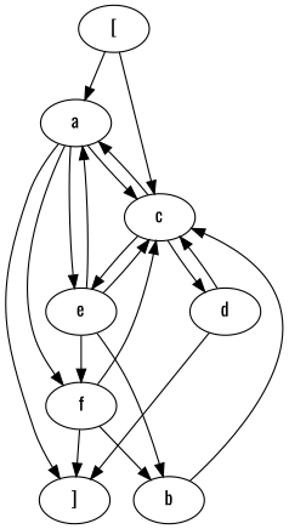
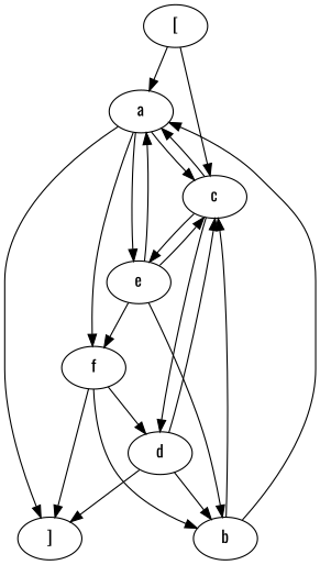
  digraph {
    fontname=Oswald
    rankdir=TB
    node [fontname=Oswald]
    edge [fontname=Oswald]
    n1 [label="["]
    n2 [label=a]
    n3 [label=c]
    n4 [label="]"]
    n5 [label=f]
    n6 [label=e]
    n7 [label=d]
    n8 [label=b]
    n1 -> n2
    n1 -> n3
    n2 -> n3
    n2 -> n4
    n2 -> n5
    n2 -> n6
    n3 -> n2
    n3 -> n6
    n3 -> n7
-   n5 -> n3
+   n5 -> n7
    n5 -> n4
    n5 -> n8
    n6 -> n2
    n6 -> n3
    n6 -> n5
    n6 -> n8
    n7 -> n3
    n7 -> n4
+   n7 -> n8
+   n8 -> n2
    n8 -> n3
  }
